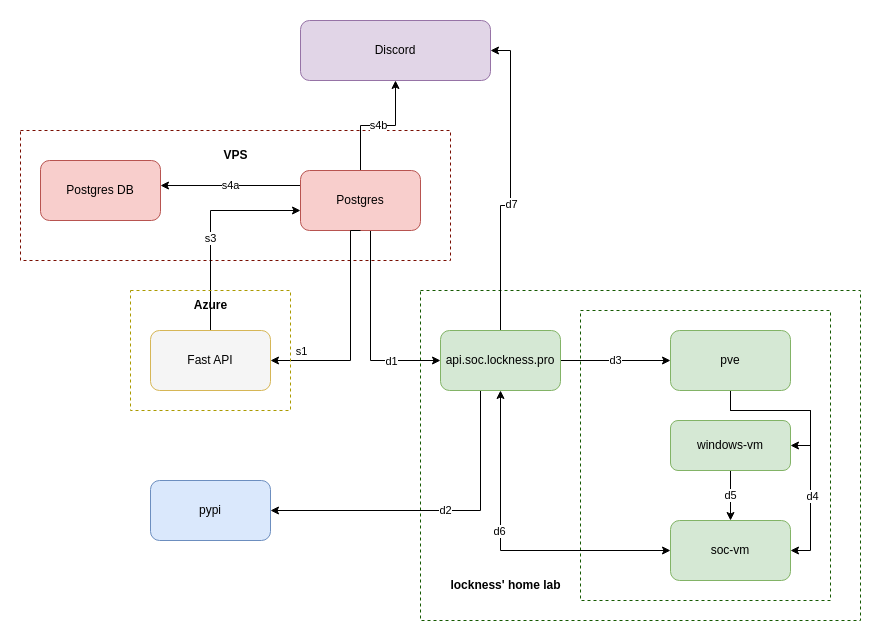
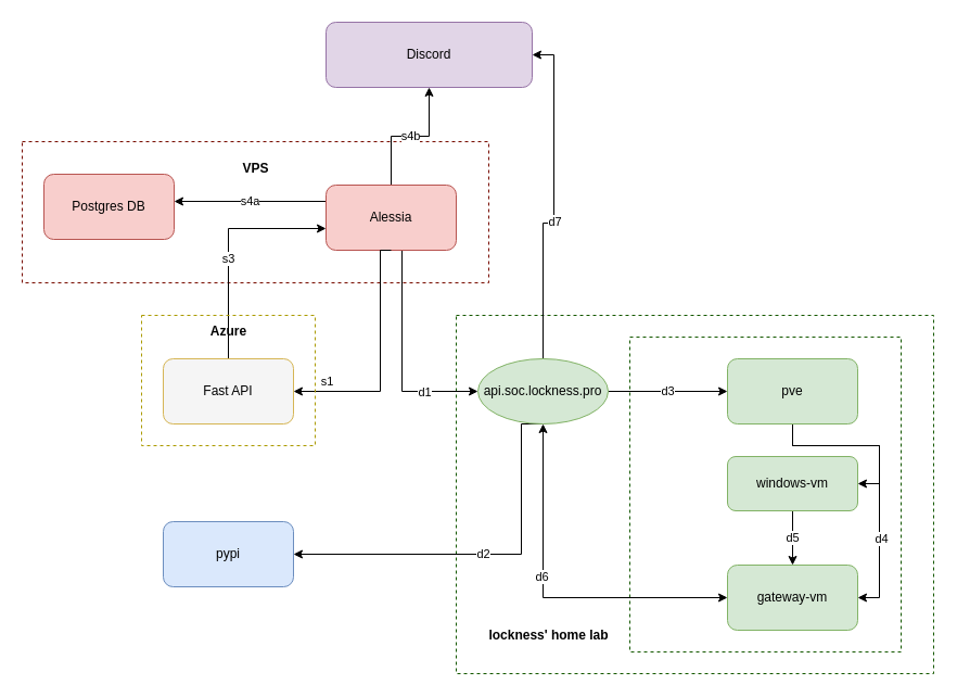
  <mxCell id="0" />
  <mxCell id="1" parent="0" />
  <mxCell id="2" value="" style="rounded=0;whiteSpace=wrap;html=1;fillColor=none;dashed=1;strokeColor=#780D01;" vertex="1" parent="1"><mxGeometry x="20" y="130" width="430" height="130" as="geometry" /></mxCell>
  <mxCell id="3" value="" style="rounded=0;whiteSpace=wrap;html=1;fillColor=none;strokeColor=#155901;dashed=1;" vertex="1" parent="1"><mxGeometry x="420" y="290" width="440" height="330" as="geometry" /></mxCell>
  <mxCell id="4" value="" style="rounded=0;whiteSpace=wrap;html=1;fillColor=none;strokeColor=#155901;dashed=1;" vertex="1" parent="1"><mxGeometry x="580" y="310" width="250" height="290" as="geometry" /></mxCell>
  <mxCell id="5" value="s4b" style="edgeStyle=orthogonalEdgeStyle;rounded=0;orthogonalLoop=1;jettySize=auto;html=1;entryX=0.5;entryY=1;entryDx=0;entryDy=0;" edge="1" parent="1" source="9" target="15"><mxGeometry relative="1" as="geometry" /></mxCell>
  <mxCell id="6" style="edgeStyle=orthogonalEdgeStyle;rounded=0;orthogonalLoop=1;jettySize=auto;html=1;entryX=0;entryY=0.5;entryDx=0;entryDy=0;exitX=0.5;exitY=1;exitDx=0;exitDy=0;" edge="1" parent="1" source="9" target="22"><mxGeometry relative="1" as="geometry"><Array as="points"><mxPoint x="370" y="230" /><mxPoint x="370" y="360" /></Array></mxGeometry></mxCell>
  <mxCell id="7" value="d1" style="edgeLabel;html=1;align=center;verticalAlign=middle;resizable=0;points=[];" vertex="1" connectable="0" parent="6"><mxGeometry x="0.524" relative="1" as="geometry"><mxPoint as="offset" /></mxGeometry></mxCell>
  <mxCell id="8" value="s4a" style="edgeStyle=orthogonalEdgeStyle;rounded=0;orthogonalLoop=1;jettySize=auto;html=1;exitX=0;exitY=0.25;exitDx=0;exitDy=0;entryX=1;entryY=0.417;entryDx=0;entryDy=0;entryPerimeter=0;" edge="1" parent="1" source="9" target="31"><mxGeometry relative="1" as="geometry"><Array as="points" /></mxGeometry></mxCell>
- <mxCell id="9" value="Postgres" style="rounded=1;whiteSpace=wrap;html=1;fillColor=#f8cecc;strokeColor=#b85450;" vertex="1" parent="1"><mxGeometry x="300" y="170" width="120" height="60" as="geometry" /></mxCell>
+ <mxCell id="9" value="Alessia" style="rounded=1;whiteSpace=wrap;html=1;fillColor=#f8cecc;strokeColor=#b85450;" vertex="1" parent="1"><mxGeometry x="300" y="170" width="120" height="60" as="geometry" /></mxCell>
  <mxCell id="10" style="edgeStyle=orthogonalEdgeStyle;rounded=0;orthogonalLoop=1;jettySize=auto;html=1;entryX=0.5;entryY=1;entryDx=0;entryDy=0;startArrow=classic;startFill=1;endArrow=none;endFill=0;" edge="1" parent="1"><mxGeometry relative="1" as="geometry"><mxPoint x="270" y="360" as="sourcePoint" /><mxPoint x="360" y="230" as="targetPoint" /><Array as="points"><mxPoint x="350" y="360" /><mxPoint x="350" y="230" /></Array></mxGeometry></mxCell>
  <mxCell id="11" value="s1" style="edgeLabel;html=1;align=center;verticalAlign=middle;resizable=0;points=[];" vertex="1" connectable="0" parent="10"><mxGeometry x="-0.009" y="2" relative="1" as="geometry"><mxPoint x="-48" y="19" as="offset" /></mxGeometry></mxCell>
  <mxCell id="12" style="edgeStyle=orthogonalEdgeStyle;rounded=0;orthogonalLoop=1;jettySize=auto;html=1;exitX=0.5;exitY=0;exitDx=0;exitDy=0;" edge="1" parent="1" source="14"><mxGeometry relative="1" as="geometry"><mxPoint x="300" y="210" as="targetPoint" /><Array as="points"><mxPoint x="210" y="210" /><mxPoint x="300" y="210" /></Array></mxGeometry></mxCell>
  <mxCell id="13" value="s3" style="edgeLabel;html=1;align=center;verticalAlign=middle;resizable=0;points=[];" vertex="1" connectable="0" parent="12"><mxGeometry x="-0.118" y="1" relative="1" as="geometry"><mxPoint as="offset" /></mxGeometry></mxCell>
  <mxCell id="14" value="Fast API" style="rounded=1;whiteSpace=wrap;html=1;fillColor=#f5f5f5;strokeColor=#d6b656;" vertex="1" parent="1"><mxGeometry x="150" y="330" width="120" height="60" as="geometry" /></mxCell>
  <mxCell id="15" value="Discord" style="rounded=1;whiteSpace=wrap;html=1;fillColor=#e1d5e7;strokeColor=#9673a6;" vertex="1" parent="1"><mxGeometry x="300" y="20" width="190" height="60" as="geometry" /></mxCell>
  <mxCell id="16" value="d3" style="edgeStyle=orthogonalEdgeStyle;rounded=0;orthogonalLoop=1;jettySize=auto;html=1;" edge="1" parent="1" source="22" target="26"><mxGeometry relative="1" as="geometry" /></mxCell>
  <mxCell id="17" style="edgeStyle=orthogonalEdgeStyle;rounded=0;orthogonalLoop=1;jettySize=auto;html=1;entryX=0;entryY=0.5;entryDx=0;entryDy=0;startArrow=classic;startFill=1;" edge="1" parent="1" source="22" target="29"><mxGeometry relative="1" as="geometry"><Array as="points"><mxPoint x="500" y="550" /></Array></mxGeometry></mxCell>
  <mxCell id="18" value="d6" style="edgeLabel;html=1;align=center;verticalAlign=middle;resizable=0;points=[];" vertex="1" connectable="0" parent="17"><mxGeometry x="-0.151" y="-2" relative="1" as="geometry"><mxPoint as="offset" /></mxGeometry></mxCell>
  <mxCell id="19" style="edgeStyle=orthogonalEdgeStyle;rounded=0;orthogonalLoop=1;jettySize=auto;html=1;entryX=1;entryY=0.5;entryDx=0;entryDy=0;exitX=0.5;exitY=0;exitDx=0;exitDy=0;" edge="1" parent="1" source="22" target="15"><mxGeometry relative="1" as="geometry" /></mxCell>
  <mxCell id="20" value="d7" style="edgeLabel;html=1;align=center;verticalAlign=middle;resizable=0;points=[];" vertex="1" connectable="0" parent="19"><mxGeometry x="-0.117" relative="1" as="geometry"><mxPoint as="offset" /></mxGeometry></mxCell>
  <mxCell id="21" value="d2" style="edgeStyle=orthogonalEdgeStyle;rounded=0;orthogonalLoop=1;jettySize=auto;html=1;exitX=0.5;exitY=1;exitDx=0;exitDy=0;entryX=1;entryY=0.5;entryDx=0;entryDy=0;" edge="1" parent="1" source="22" target="30"><mxGeometry relative="1" as="geometry"><Array as="points"><mxPoint x="480" y="390" /><mxPoint x="480" y="510" /></Array></mxGeometry></mxCell>
- <mxCell id="22" value="api.soc.lockness.pro" style="rounded=1;whiteSpace=wrap;html=1;fillColor=#d5e8d4;strokeColor=#82b366;" vertex="1" parent="1"><mxGeometry x="440" y="330" width="120" height="60" as="geometry" /></mxCell>
+ <mxCell id="22" value="api.soc.lockness.pro" style="ellipse;whiteSpace=wrap;html=1;fillColor=#d5e8d4;strokeColor=#82b366;" vertex="1" parent="1"><mxGeometry x="440" y="330" width="120" height="60" as="geometry" /></mxCell>
  <mxCell id="23" style="edgeStyle=orthogonalEdgeStyle;rounded=0;orthogonalLoop=1;jettySize=auto;html=1;entryX=1;entryY=0.5;entryDx=0;entryDy=0;endArrow=classic;endFill=1;" edge="1" parent="1" source="26" target="28"><mxGeometry relative="1" as="geometry" /></mxCell>
  <mxCell id="24" style="edgeStyle=orthogonalEdgeStyle;rounded=0;orthogonalLoop=1;jettySize=auto;html=1;entryX=1;entryY=0.5;entryDx=0;entryDy=0;endArrow=classic;endFill=1;" edge="1" parent="1" source="26" target="29"><mxGeometry relative="1" as="geometry"><Array as="points"><mxPoint x="730" y="410" /><mxPoint x="810" y="410" /><mxPoint x="810" y="550" /></Array></mxGeometry></mxCell>
  <mxCell id="25" value="d4" style="edgeLabel;html=1;align=center;verticalAlign=middle;resizable=0;points=[];" vertex="1" connectable="0" parent="24"><mxGeometry x="0.426" y="1" relative="1" as="geometry"><mxPoint as="offset" /></mxGeometry></mxCell>
  <mxCell id="26" value="pve" style="rounded=1;whiteSpace=wrap;html=1;fillColor=#d5e8d4;strokeColor=#82b366;" vertex="1" parent="1"><mxGeometry x="670" y="330" width="120" height="60" as="geometry" /></mxCell>
  <mxCell id="27" value="d5" style="edgeStyle=orthogonalEdgeStyle;rounded=0;orthogonalLoop=1;jettySize=auto;html=1;entryX=0.5;entryY=0;entryDx=0;entryDy=0;" edge="1" parent="1" source="28" target="29"><mxGeometry relative="1" as="geometry" /></mxCell>
  <mxCell id="28" value="&lt;div&gt;windows-vm&lt;/div&gt;" style="rounded=1;whiteSpace=wrap;html=1;fillColor=#d5e8d4;strokeColor=#82b366;" vertex="1" parent="1"><mxGeometry x="670" y="420" width="120" height="50" as="geometry" /></mxCell>
- <mxCell id="29" value="soc-vm" style="rounded=1;whiteSpace=wrap;html=1;fillColor=#d5e8d4;strokeColor=#82b366;" vertex="1" parent="1"><mxGeometry x="670" y="520" width="120" height="60" as="geometry" /></mxCell>
+ <mxCell id="29" value="gateway-vm" style="rounded=1;whiteSpace=wrap;html=1;fillColor=#d5e8d4;strokeColor=#82b366;" vertex="1" parent="1"><mxGeometry x="670" y="520" width="120" height="60" as="geometry" /></mxCell>
  <mxCell id="30" value="pypi" style="rounded=1;whiteSpace=wrap;html=1;fillColor=#dae8fc;strokeColor=#6c8ebf;" vertex="1" parent="1"><mxGeometry x="150" y="480" width="120" height="60" as="geometry" /></mxCell>
  <mxCell id="31" value="Postgres DB" style="rounded=1;whiteSpace=wrap;html=1;fillColor=#f8cecc;strokeColor=#b85450;" vertex="1" parent="1"><mxGeometry x="40" y="160" width="120" height="60" as="geometry" /></mxCell>
  <mxCell id="32" value="VPS" style="text;html=1;align=center;verticalAlign=middle;resizable=0;points=[];autosize=1;strokeColor=none;fillColor=none;fontStyle=1" vertex="1" parent="1"><mxGeometry x="210" y="140" width="50" height="30" as="geometry" /></mxCell>
  <mxCell id="33" value="lockness' home lab" style="text;html=1;align=center;verticalAlign=middle;resizable=0;points=[];autosize=1;strokeColor=none;fillColor=none;fontStyle=1" vertex="1" parent="1"><mxGeometry x="440" y="570" width="130" height="30" as="geometry" /></mxCell>
  <mxCell id="34" value="" style="rounded=0;whiteSpace=wrap;html=1;dashed=1;fillColor=none;strokeColor=#AB9A00;" vertex="1" parent="1"><mxGeometry x="130" y="290" width="160" height="120" as="geometry" /></mxCell>
  <mxCell id="35" value="Azure" style="text;html=1;align=center;verticalAlign=middle;resizable=0;points=[];autosize=1;strokeColor=none;fillColor=none;fontStyle=1" vertex="1" parent="1"><mxGeometry x="180" y="290" width="60" height="30" as="geometry" /></mxCell>
